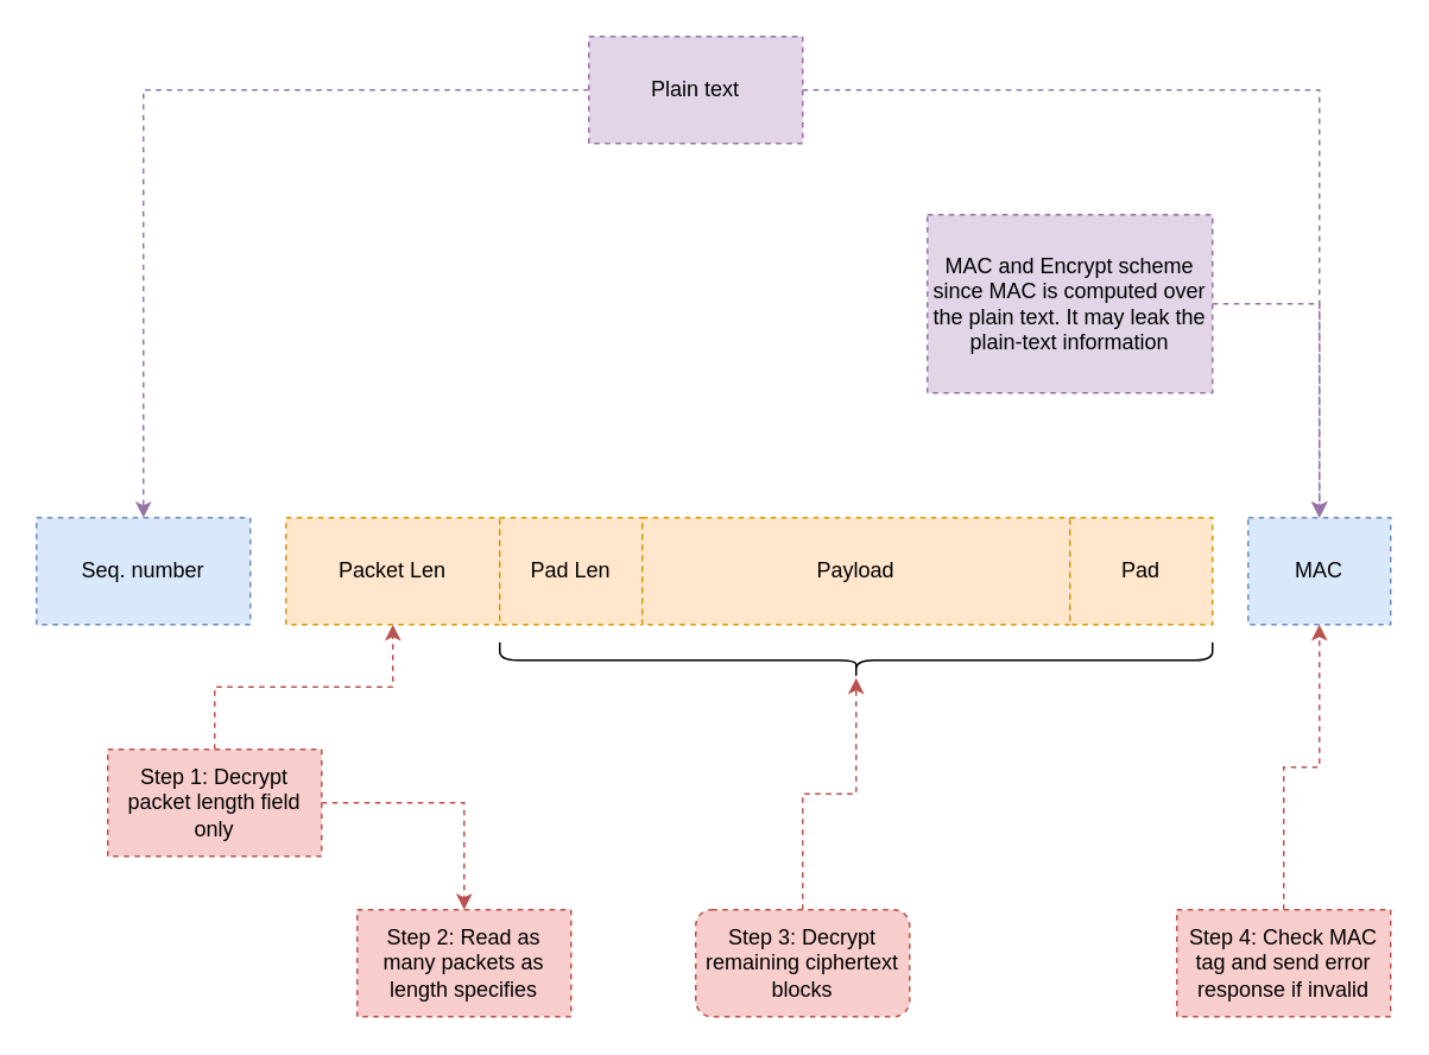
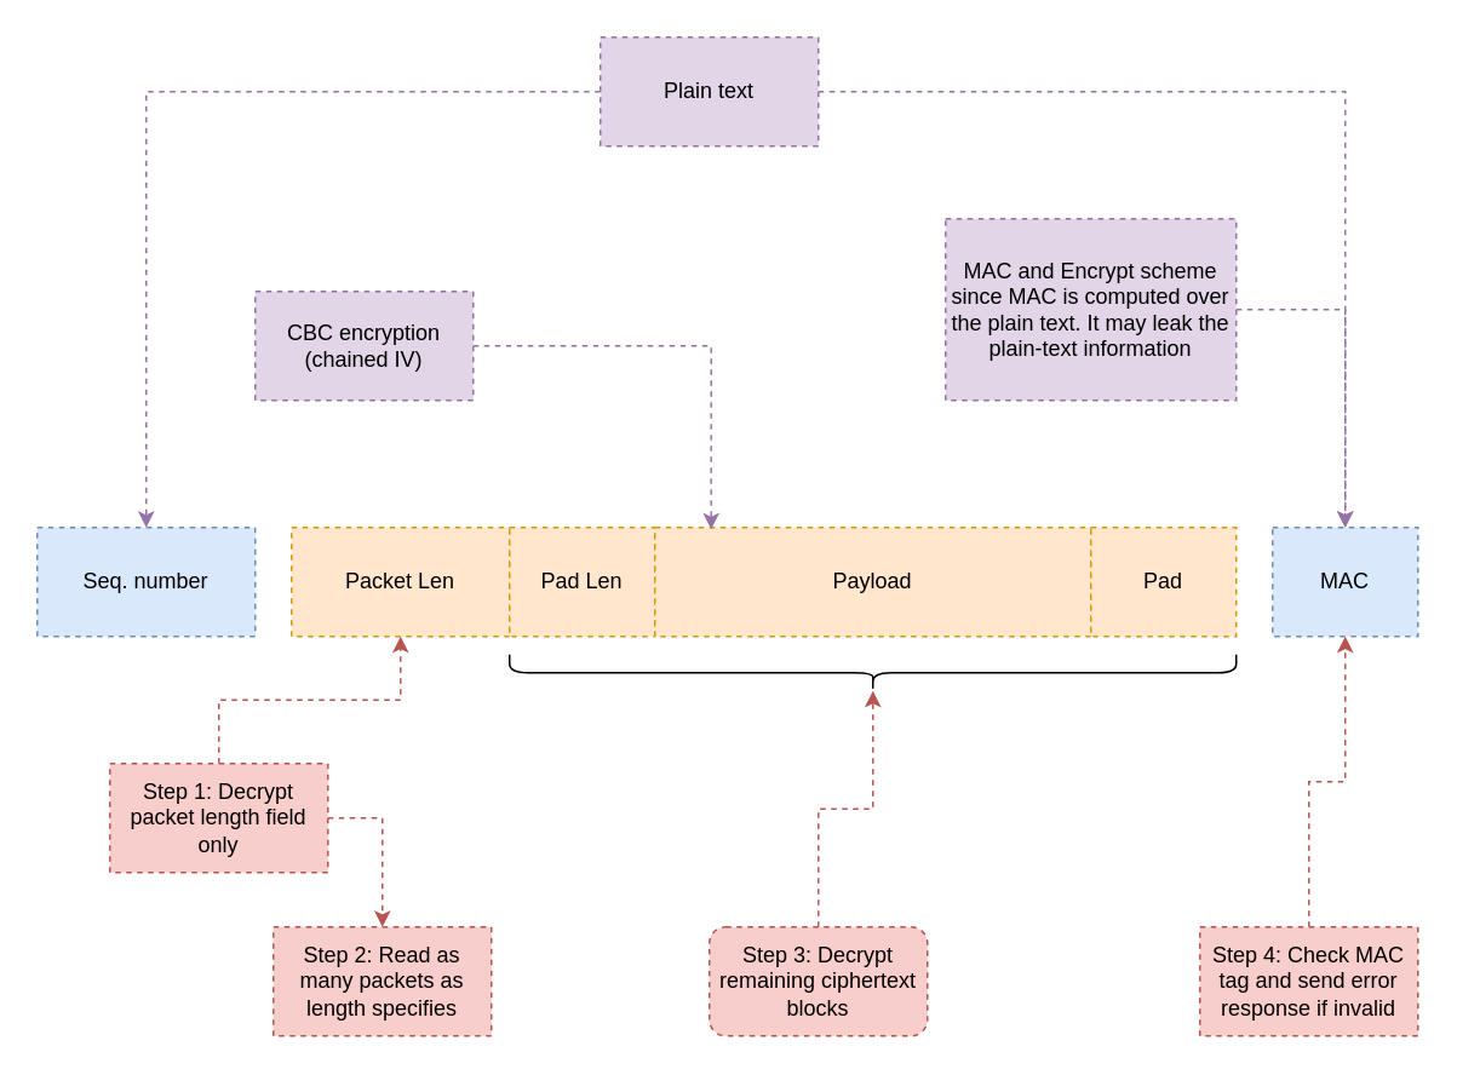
  <mxCell id="0" />
  <mxCell id="1" parent="0" />
  <mxCell id="2" value="Seq. number" style="rounded=0;whiteSpace=wrap;html=1;dashed=1;fillColor=#dae8fc;strokeColor=#6c8ebf;" vertex="1" parent="1"><mxGeometry x="20" y="290" width="120" height="60" as="geometry" /></mxCell>
  <mxCell id="3" value="Packet Len" style="rounded=0;whiteSpace=wrap;html=1;dashed=1;fillColor=#ffe6cc;strokeColor=#d79b00;" vertex="1" parent="1"><mxGeometry x="160" y="290" width="120" height="60" as="geometry" /></mxCell>
  <mxCell id="4" value="Pad Len" style="rounded=0;whiteSpace=wrap;html=1;dashed=1;fillColor=#ffe6cc;strokeColor=#d79b00;" vertex="1" parent="1"><mxGeometry x="280" y="290" width="80" height="60" as="geometry" /></mxCell>
  <mxCell id="5" value="Payload" style="rounded=0;whiteSpace=wrap;html=1;dashed=1;fillColor=#ffe6cc;strokeColor=#d79b00;" vertex="1" parent="1"><mxGeometry x="360" y="290" width="240" height="60" as="geometry" /></mxCell>
  <mxCell id="6" value="Pad" style="rounded=0;whiteSpace=wrap;html=1;dashed=1;fillColor=#ffe6cc;strokeColor=#d79b00;" vertex="1" parent="1"><mxGeometry x="600" y="290" width="80" height="60" as="geometry" /></mxCell>
  <mxCell id="7" value="MAC" style="rounded=0;whiteSpace=wrap;html=1;dashed=1;fillColor=#dae8fc;strokeColor=#6c8ebf;" vertex="1" parent="1"><mxGeometry x="700" y="290" width="80" height="60" as="geometry" /></mxCell>
+ <mxCell id="8" value="" style="edgeStyle=orthogonalEdgeStyle;rounded=0;orthogonalLoop=1;jettySize=auto;html=1;dashed=1;entryX=0.129;entryY=0.017;entryDx=0;entryDy=0;entryPerimeter=0;fillColor=#e1d5e7;strokeColor=#9673a6;" edge="1" parent="1" source="9" target="5"><mxGeometry relative="1" as="geometry" /></mxCell>
+ <mxCell id="9" value="CBC encryption (chained IV)" style="rounded=0;whiteSpace=wrap;html=1;dashed=1;fillColor=#e1d5e7;strokeColor=#9673a6;" vertex="1" parent="1"><mxGeometry x="140" y="160" width="120" height="60" as="geometry" /></mxCell>
  <mxCell id="10" style="edgeStyle=orthogonalEdgeStyle;rounded=0;orthogonalLoop=1;jettySize=auto;html=1;exitX=0;exitY=0.5;exitDx=0;exitDy=0;entryX=0.5;entryY=0;entryDx=0;entryDy=0;dashed=1;fillColor=#e1d5e7;strokeColor=#9673a6;" edge="1" parent="1" source="12" target="2"><mxGeometry relative="1" as="geometry" /></mxCell>
  <mxCell id="11" style="edgeStyle=orthogonalEdgeStyle;rounded=0;orthogonalLoop=1;jettySize=auto;html=1;exitX=1;exitY=0.5;exitDx=0;exitDy=0;dashed=1;fillColor=#e1d5e7;strokeColor=#9673a6;" edge="1" parent="1" source="12" target="7"><mxGeometry relative="1" as="geometry" /></mxCell>
  <mxCell id="12" value="Plain text" style="rounded=0;whiteSpace=wrap;html=1;dashed=1;fillColor=#e1d5e7;strokeColor=#9673a6;" vertex="1" parent="1"><mxGeometry x="330" y="20" width="120" height="60" as="geometry" /></mxCell>
  <mxCell id="13" style="edgeStyle=orthogonalEdgeStyle;rounded=0;orthogonalLoop=1;jettySize=auto;html=1;exitX=1;exitY=0.5;exitDx=0;exitDy=0;entryX=0.5;entryY=0;entryDx=0;entryDy=0;dashed=1;fillColor=#e1d5e7;strokeColor=#9673a6;" edge="1" parent="1" source="14" target="7"><mxGeometry relative="1" as="geometry" /></mxCell>
  <mxCell id="14" value="MAC and Encrypt scheme since MAC is computed over the plain text. It may leak the plain-text information" style="rounded=0;whiteSpace=wrap;html=1;dashed=1;fillColor=#e1d5e7;strokeColor=#9673a6;" vertex="1" parent="1"><mxGeometry x="520" y="120" width="160" height="100" as="geometry" /></mxCell>
  <mxCell id="15" value="" style="edgeStyle=orthogonalEdgeStyle;rounded=0;orthogonalLoop=1;jettySize=auto;html=1;fillColor=#f8cecc;strokeColor=#b85450;dashed=1;" edge="1" parent="1" source="17" target="3"><mxGeometry relative="1" as="geometry" /></mxCell>
  <mxCell id="16" style="edgeStyle=orthogonalEdgeStyle;rounded=0;orthogonalLoop=1;jettySize=auto;html=1;exitX=1;exitY=0.5;exitDx=0;exitDy=0;entryX=0.5;entryY=0;entryDx=0;entryDy=0;fillColor=#f8cecc;strokeColor=#b85450;dashed=1;" edge="1" parent="1" source="17" target="18"><mxGeometry relative="1" as="geometry" /></mxCell>
  <mxCell id="17" value="Step 1: Decrypt packet length field only" style="rounded=0;whiteSpace=wrap;html=1;fillColor=#f8cecc;strokeColor=#b85450;dashed=1;" vertex="1" parent="1"><mxGeometry x="60" y="420" width="120" height="60" as="geometry" /></mxCell>
- <mxCell id="18" value="Step 2: Read as many packets as length specifies" style="rounded=0;whiteSpace=wrap;html=1;fillColor=#f8cecc;strokeColor=#b85450;dashed=1;" vertex="1" parent="1"><mxGeometry x="200" y="510" width="120" height="60" as="geometry" /></mxCell>
+ <mxCell id="18" value="Step 2: Read as many packets as length specifies" style="rounded=0;whiteSpace=wrap;html=1;fillColor=#f8cecc;strokeColor=#b85450;dashed=1;" vertex="1" parent="1"><mxGeometry x="150" y="510" width="120" height="60" as="geometry" /></mxCell>
  <mxCell id="19" style="edgeStyle=orthogonalEdgeStyle;rounded=0;orthogonalLoop=1;jettySize=auto;html=1;exitX=0.5;exitY=0;exitDx=0;exitDy=0;fillColor=#f8cecc;strokeColor=#b85450;dashed=1;" edge="1" parent="1" source="20" target="21"><mxGeometry relative="1" as="geometry"><mxPoint x="420" y="370" as="targetPoint" /></mxGeometry></mxCell>
  <mxCell id="20" value="Step 3: Decrypt remaining ciphertext blocks" style="whiteSpace=wrap;html=1;fillColor=#f8cecc;strokeColor=#b85450;dashed=1;rounded=1;" vertex="1" parent="1"><mxGeometry x="390" y="510" width="120" height="60" as="geometry" /></mxCell>
  <mxCell id="21" value="" style="shape=curlyBracket;whiteSpace=wrap;html=1;rounded=1;flipH=1;labelPosition=right;verticalLabelPosition=middle;align=left;verticalAlign=middle;direction=north;" vertex="1" parent="1"><mxGeometry x="280" y="360" width="400" height="20" as="geometry" /></mxCell>
  <mxCell id="22" style="edgeStyle=orthogonalEdgeStyle;rounded=0;orthogonalLoop=1;jettySize=auto;html=1;exitX=0.5;exitY=0;exitDx=0;exitDy=0;entryX=0.5;entryY=1;entryDx=0;entryDy=0;fillColor=#f8cecc;strokeColor=#b85450;dashed=1;" edge="1" parent="1" source="23" target="7"><mxGeometry relative="1" as="geometry" /></mxCell>
  <mxCell id="23" value="Step 4: Check MAC tag and send error response if invalid" style="rounded=0;whiteSpace=wrap;html=1;fillColor=#f8cecc;strokeColor=#b85450;dashed=1;" vertex="1" parent="1"><mxGeometry x="660" y="510" width="120" height="60" as="geometry" /></mxCell>
